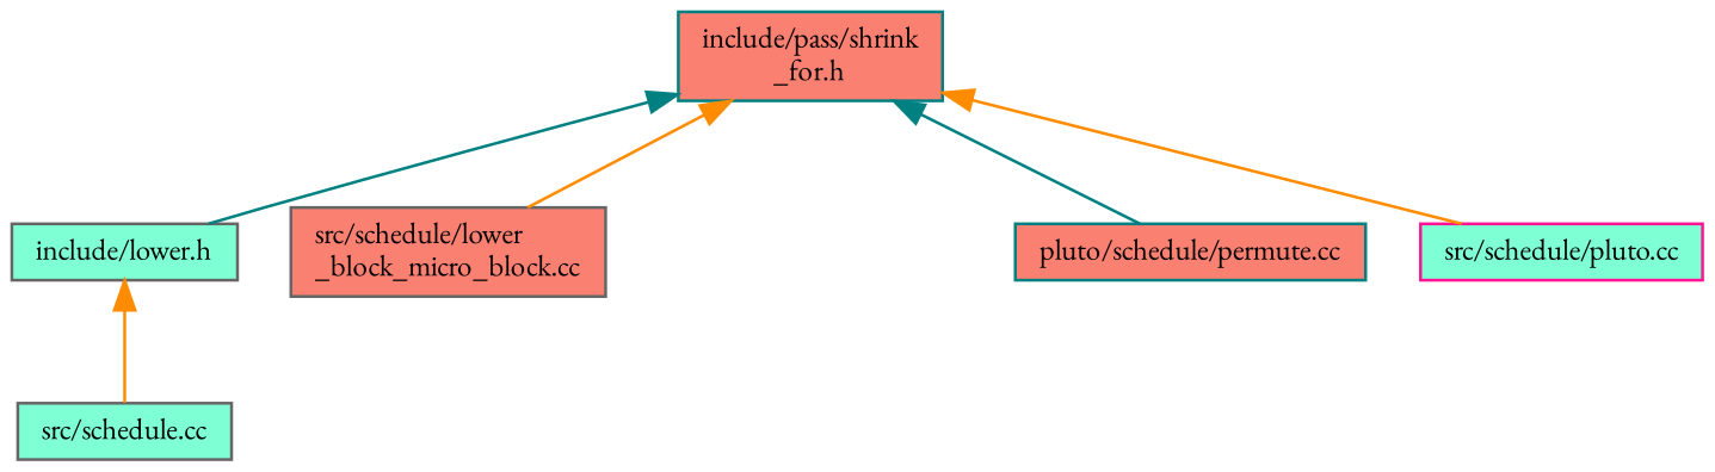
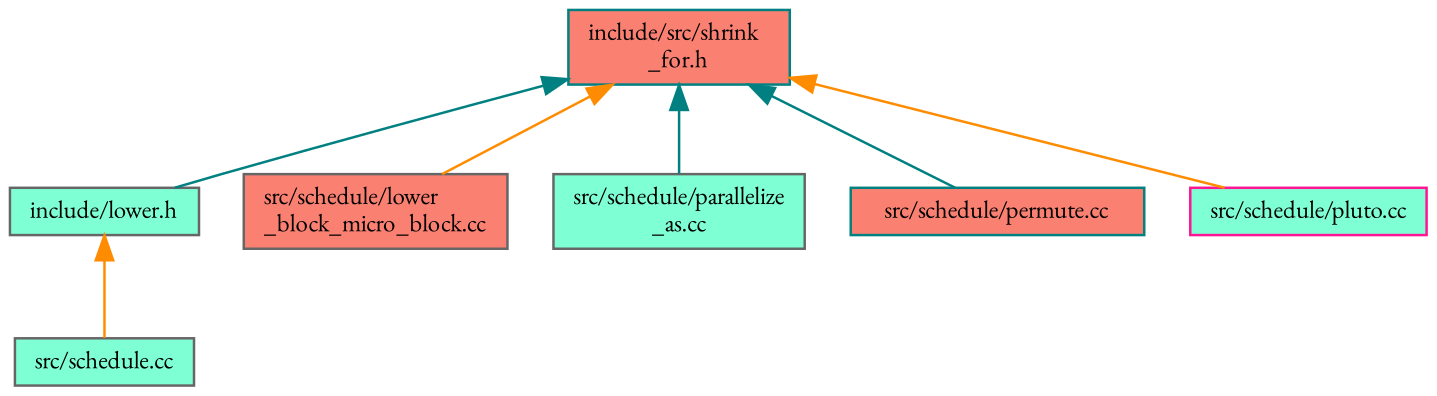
  digraph {
    fontname="EB Garamond"
    node [color=gray40 fillcolor=aquamarine fontname="EB Garamond" fontsize=10 shape=box style=filled]
    edge [color=teal dir=back fontname="EB Garamond" fontsize=10 labelfontname=Helvetica labelfontsize=10 style=solid]
-   n1 [color=teal fillcolor=salmon fontcolor=black height=0.2 label="include/pass/shrink\l_for.h" width=0.4]
+   n1 [color=teal fillcolor=salmon fontcolor=black height=0.2 label="include/src/shrink\l_for.h" width=0.4]
    n2 [height=0.2 label="include/lower.h" width=0.4]
    n3 [fillcolor=salmon height=0.2 label="src/schedule/lower\l_block_micro_block.cc" width=0.4]
-   n5 [color=teal fillcolor=salmon height=0.2 label="pluto/schedule/permute.cc" width=0.4]
+   n4 [height=0.2 label="src/schedule/parallelize\l_as.cc" width=0.4]
+   n5 [color=teal fillcolor=salmon height=0.2 label="src/schedule/permute.cc" width=0.4]
    n6 [color=deeppink height=0.2 label="src/schedule/pluto.cc" width=0.4]
    n7 [height=0.2 label="src/schedule.cc" width=0.4]
    n1 -> n2
    n1 -> n3 [color=darkorange]
+   n1 -> n4
    n1 -> n5
    n1 -> n6 [color=darkorange]
    n2 -> n7 [color=darkorange]
  }
